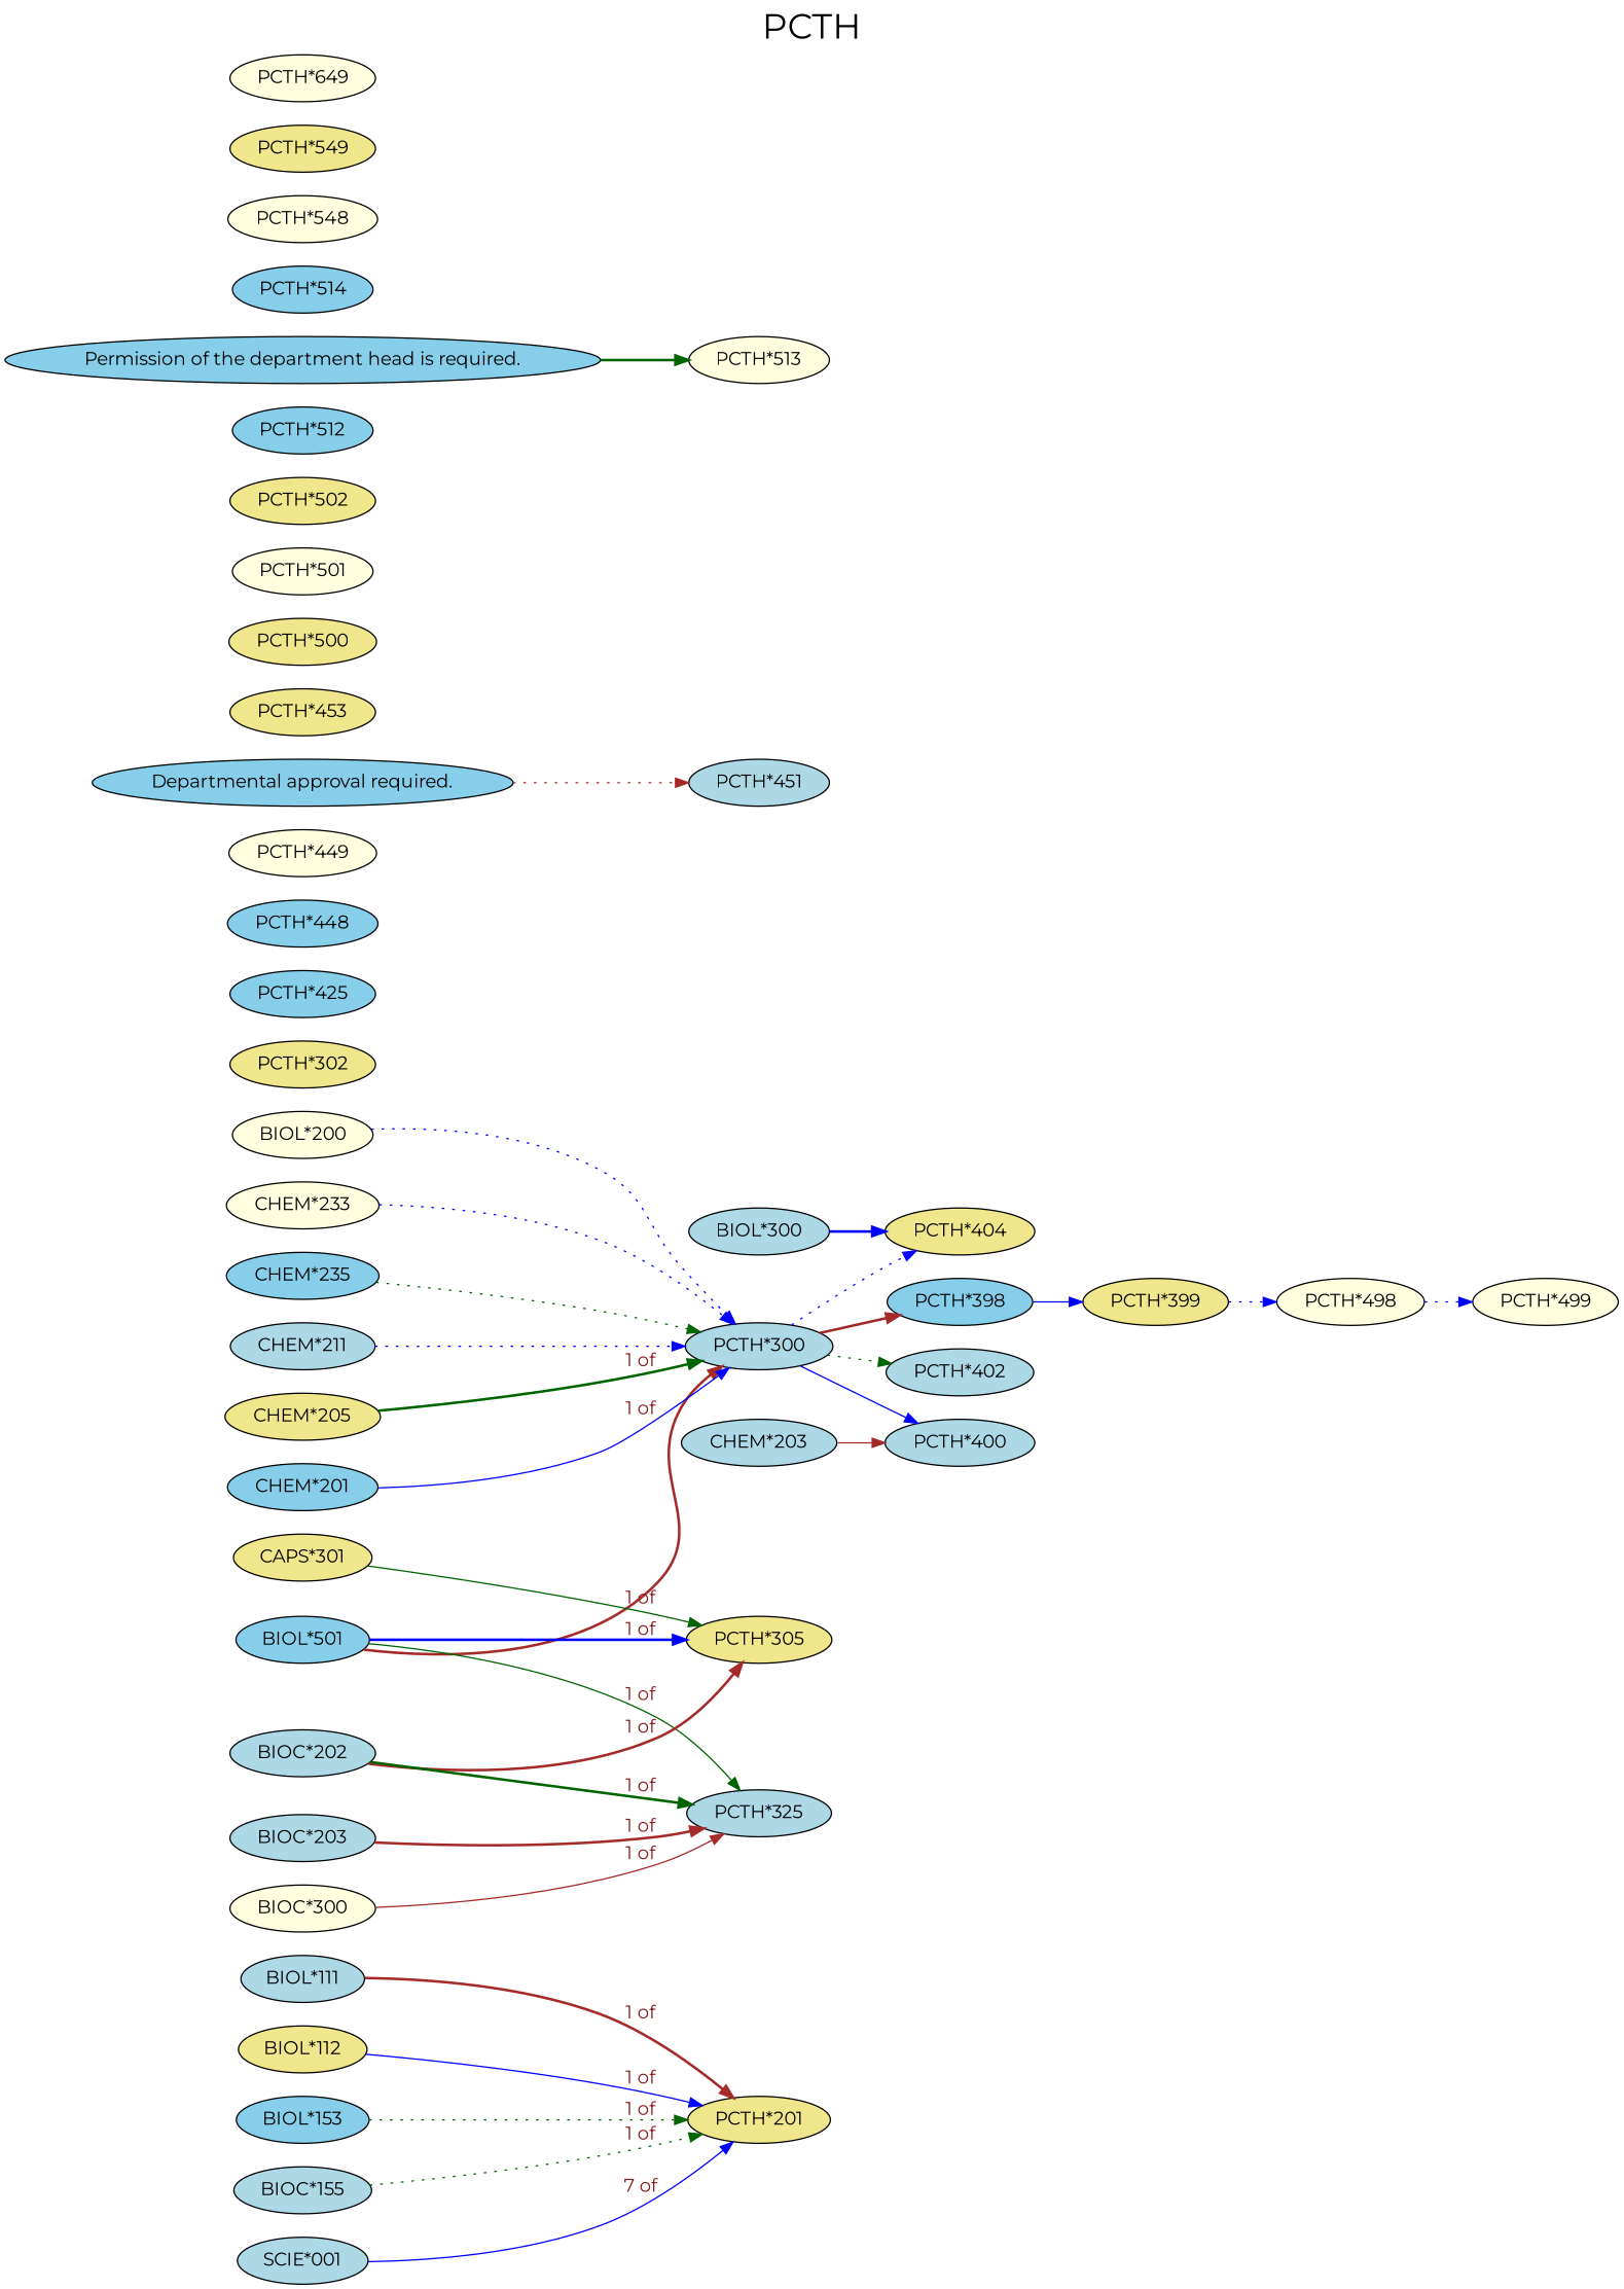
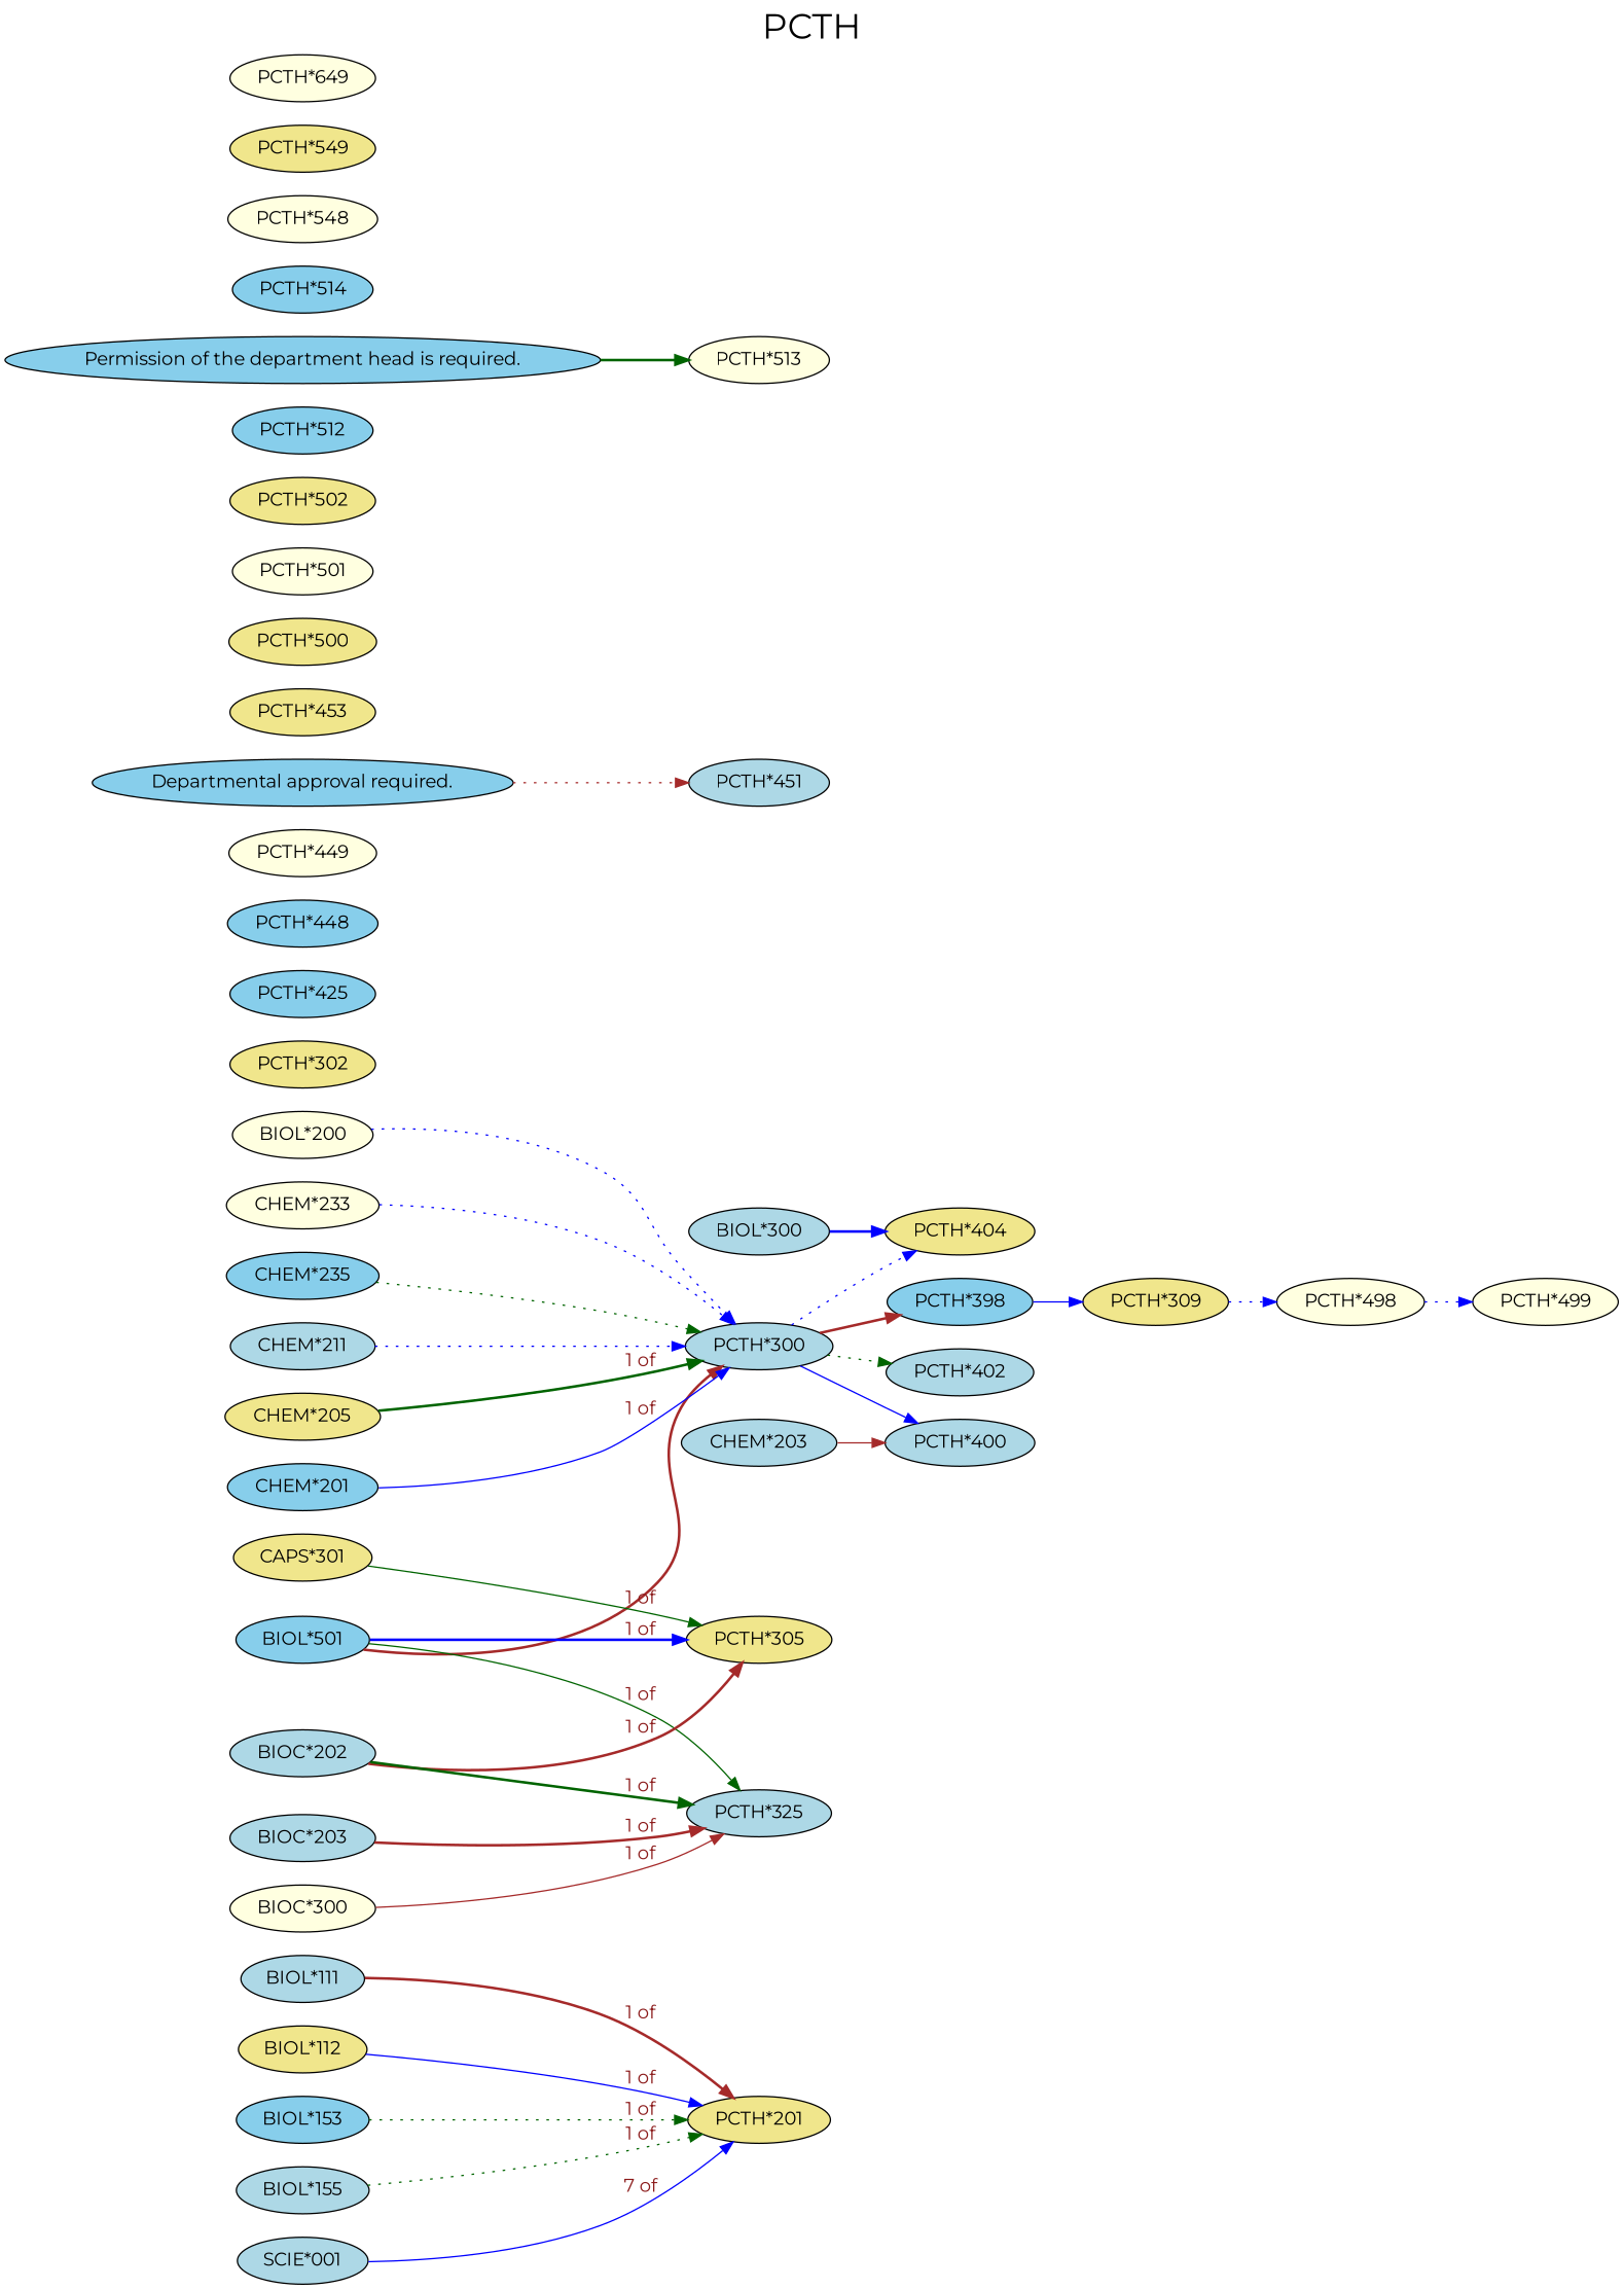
  digraph {
    fontname=Montserrat
    fontsize=27
    label=PCTH
    labelloc=t
    rankdir=LR
    node [fillcolor=lightblue fontname=Montserrat style=filled]
    edge [color=blue fontname=Montserrat style=dotted]
    "PCTH*201" [fillcolor=khaki]
    "BIOL*111"
    "BIOL*112" [fillcolor=khaki]
    "BIOL*153" [fillcolor=skyblue]
-   "BIOL*155" [label="BIOC*155"]
+   "BIOL*155"
    "SCIE*001"
    "BIOL*200" [fillcolor=lightyellow]
    "PCTH*300"
    "PCTH*398" [fillcolor=skyblue]
    "PCTH*400"
    "PCTH*402"
    "PCTH*404" [fillcolor=khaki]
-   "PCTH*399" [fillcolor=khaki]
+   "PCTH*399" [fillcolor=khaki label="PCTH*309"]
    n14 [fillcolor=skyblue label="BIOL*501"]
    "PCTH*305" [fillcolor=khaki]
    "PCTH*325"
    "CHEM*233" [fillcolor=lightyellow]
    "CHEM*235" [fillcolor=skyblue]
    "CHEM*203"
    "CHEM*211"
    "CHEM*205" [fillcolor=khaki]
    "CHEM*201" [fillcolor=skyblue]
    "PCTH*302" [fillcolor=khaki]
    "BIOC*202"
    "CAPS*301" [fillcolor=khaki]
    "BIOC*203"
    "BIOC*300" [fillcolor=lightyellow]
    "PCTH*498" [fillcolor=lightyellow]
    "PCTH*499" [fillcolor=lightyellow]
    "BIOL*300"
    "PCTH*425" [fillcolor=skyblue]
    "PCTH*448" [fillcolor=skyblue]
    "PCTH*449" [fillcolor=lightyellow]
    "Departmental approval required." [fillcolor=skyblue]
    "PCTH*451"
    "PCTH*453" [fillcolor=khaki]
    "PCTH*500" [fillcolor=khaki]
    "PCTH*501" [fillcolor=lightyellow]
    "PCTH*502" [fillcolor=khaki]
    "PCTH*512" [fillcolor=skyblue]
    "Permission of the department head is required." [fillcolor=skyblue]
    "PCTH*513" [fillcolor=lightyellow]
    "PCTH*514" [fillcolor=skyblue]
    "PCTH*548" [fillcolor=lightyellow]
    "PCTH*549" [fillcolor=khaki]
    "PCTH*649" [fillcolor=lightyellow]
    "BIOL*111" -> "PCTH*201" [color=brown fontcolor=firebrick4 label="1 of" style=bold]
    "BIOL*112" -> "PCTH*201" [fontcolor=firebrick4 label="1 of" style=solid]
    "BIOL*153" -> "PCTH*201" [color=darkgreen fontcolor=firebrick4 label="1 of"]
    "BIOL*155" -> "PCTH*201" [color=darkgreen fontcolor=firebrick4 label="1 of"]
    "SCIE*001" -> "PCTH*201" [fontcolor=firebrick4 label="7 of" style=solid]
    "BIOL*200" -> "PCTH*300"
    "PCTH*300" -> "PCTH*398" [color=brown style=bold]
    "PCTH*300" -> "PCTH*400" [style=solid]
    "PCTH*300" -> "PCTH*402" [color=darkgreen]
    "PCTH*300" -> "PCTH*404"
    "PCTH*398" -> "PCTH*399" [style=solid]
    "PCTH*399" -> "PCTH*498"
    n14 -> "PCTH*300" [color=brown style=bold]
    n14 -> "PCTH*305" [fontcolor=firebrick4 label="1 of" style=bold]
    n14 -> "PCTH*325" [color=darkgreen fontcolor=firebrick4 label="1 of" style=solid]
    "CHEM*233" -> "PCTH*300"
    "CHEM*235" -> "PCTH*300" [color=darkgreen]
    "CHEM*203" -> "PCTH*400" [color=brown style=solid]
    "CHEM*211" -> "PCTH*300"
    "CHEM*205" -> "PCTH*300" [color=darkgreen fontcolor=firebrick4 label="1 of" style=bold]
    "CHEM*201" -> "PCTH*300" [fontcolor=firebrick4 label="1 of" style=solid]
    "BIOC*202" -> "PCTH*305" [color=brown fontcolor=firebrick4 label="1 of" style=bold]
    "BIOC*202" -> "PCTH*325" [color=darkgreen fontcolor=firebrick4 label="1 of" style=bold]
    "CAPS*301" -> "PCTH*305" [color=darkgreen fontcolor=firebrick4 label="1 of" style=solid]
    "BIOC*203" -> "PCTH*325" [color=brown fontcolor=firebrick4 label="1 of" style=bold]
    "BIOC*300" -> "PCTH*325" [color=brown fontcolor=firebrick4 label="1 of" style=solid]
    "PCTH*498" -> "PCTH*499"
    "BIOL*300" -> "PCTH*404" [style=bold]
    "Departmental approval required." -> "PCTH*451" [color=brown]
    "Permission of the department head is required." -> "PCTH*513" [color=darkgreen style=bold]
  }
